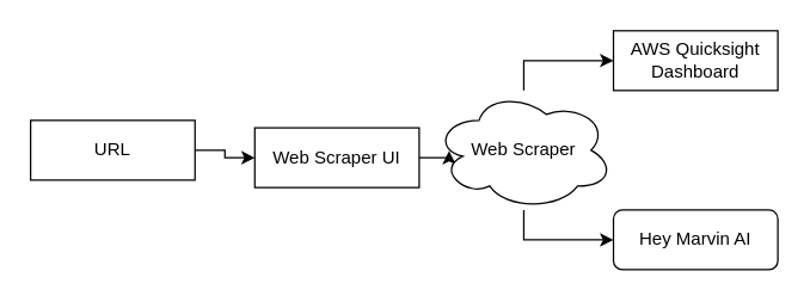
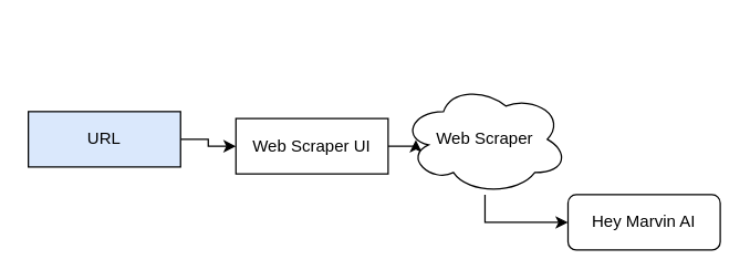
  <mxCell id="0" />
  <mxCell id="1" parent="0" />
  <mxCell id="2" style="edgeStyle=orthogonalEdgeStyle;rounded=0;orthogonalLoop=1;jettySize=auto;html=1;entryX=0;entryY=0.5;entryDx=0;entryDy=0;" parent="1" source="3" target="5" edge="1"><mxGeometry relative="1" as="geometry"><mxPoint x="170" y="100" as="targetPoint" /></mxGeometry></mxCell>
- <mxCell id="3" value="URL" style="rounded=0;whiteSpace=wrap;html=1;" parent="1" vertex="1"><mxGeometry x="20" y="80" width="110" height="40" as="geometry" /></mxCell>
+ <mxCell id="3" value="URL" style="rounded=0;whiteSpace=wrap;html=1;fillColor=#dae8fc;" parent="1" vertex="1"><mxGeometry x="20" y="80" width="110" height="40" as="geometry" /></mxCell>
  <mxCell id="4" value="" style="edgeStyle=orthogonalEdgeStyle;rounded=0;orthogonalLoop=1;jettySize=auto;html=1;" parent="1" source="5" edge="1"><mxGeometry relative="1" as="geometry"><mxPoint x="300" y="100.04" as="targetPoint" /></mxGeometry></mxCell>
  <mxCell id="5" value="Web Scraper UI" style="rounded=0;whiteSpace=wrap;html=1;" parent="1" vertex="1"><mxGeometry x="170" y="85" width="110" height="40" as="geometry" /></mxCell>
- <mxCell id="6" style="edgeStyle=orthogonalEdgeStyle;rounded=0;orthogonalLoop=1;jettySize=auto;html=1;entryX=0;entryY=0.5;entryDx=0;entryDy=0;" parent="1" source="8" target="9" edge="1"><mxGeometry relative="1" as="geometry" /></mxCell>
  <mxCell id="7" style="edgeStyle=orthogonalEdgeStyle;rounded=0;orthogonalLoop=1;jettySize=auto;html=1;entryX=0;entryY=0.5;entryDx=0;entryDy=0;" parent="1" source="8" target="10" edge="1"><mxGeometry relative="1" as="geometry" /></mxCell>
  <mxCell id="8" value="Web Scraper" style="ellipse;shape=cloud;whiteSpace=wrap;html=1;" parent="1" vertex="1"><mxGeometry x="290" y="60" width="120" height="80" as="geometry" /></mxCell>
- <mxCell id="9" value="AWS Quicksight Dashboard" style="rounded=0;whiteSpace=wrap;html=1;" parent="1" vertex="1"><mxGeometry x="410" y="20" width="110" height="40" as="geometry" /></mxCell>
  <mxCell id="10" value="Hey Marvin AI" style="whiteSpace=wrap;html=1;rounded=1;" parent="1" vertex="1"><mxGeometry x="410" y="140" width="110" height="40" as="geometry" /></mxCell>
